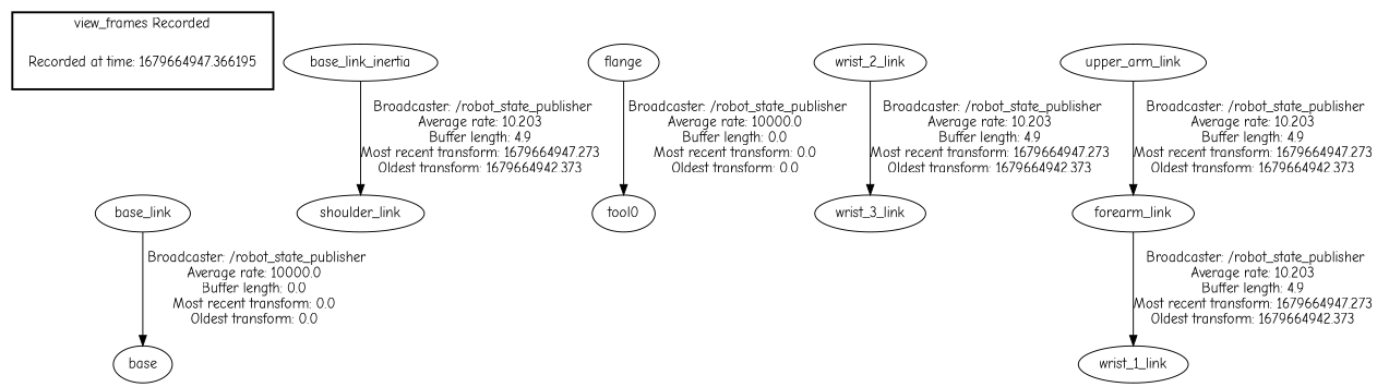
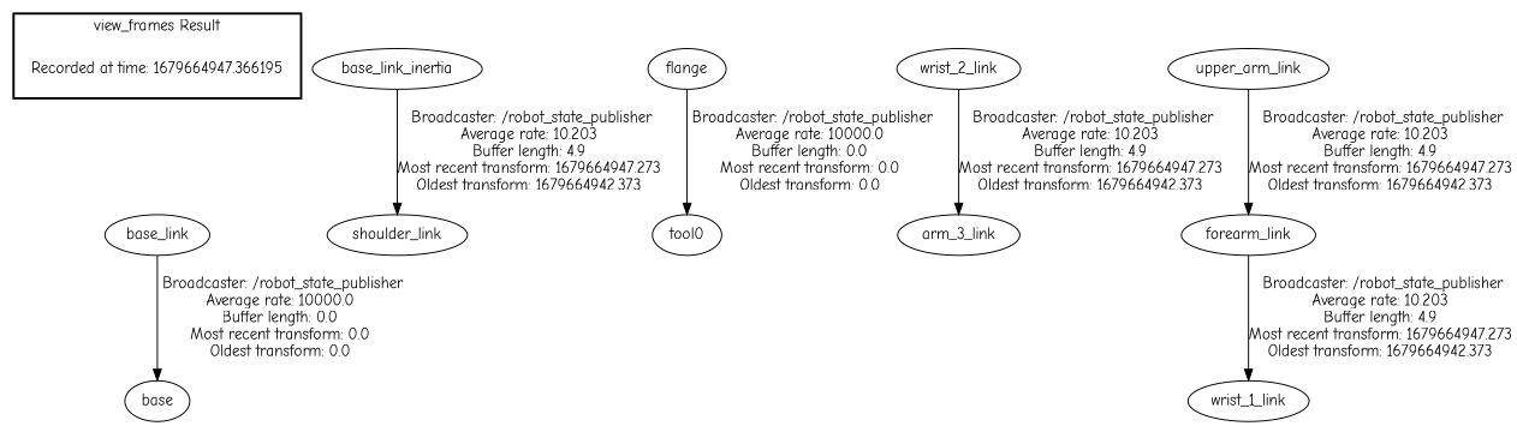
  digraph {
    fontname="Comic Neue"
    node [fontname="Comic Neue"]
    edge [fontname="Comic Neue"]
    "Recorded at time: 1679664947.366195" [shape=plaintext]
    base_link
    base
    base_link_inertia
    shoulder_link
    flange
    tool0
    wrist_2_link
-   wrist_3_link
+   wrist_3_link [label=arm_3_link]
    upper_arm_link
    forearm_link
    wrist_1_link
    subgraph cluster_1 {
      color=black
-     label="view_frames Recorded"
+     label="view_frames Result"
      style=bold
      "Recorded at time: 1679664947.366195"
    }
    "Recorded at time: 1679664947.366195" -> base_link [style=invis]
    base_link -> base [label=" Broadcaster: /robot_state_publisher\nAverage rate: 10000.0\nBuffer length: 0.0\nMost recent transform: 0.0\nOldest transform: 0.0\n"]
    base_link_inertia -> shoulder_link [label=" Broadcaster: /robot_state_publisher\nAverage rate: 10.203\nBuffer length: 4.9\nMost recent transform: 1679664947.273\nOldest transform: 1679664942.373\n"]
    flange -> tool0 [label=" Broadcaster: /robot_state_publisher\nAverage rate: 10000.0\nBuffer length: 0.0\nMost recent transform: 0.0\nOldest transform: 0.0\n"]
    wrist_2_link -> wrist_3_link [label=" Broadcaster: /robot_state_publisher\nAverage rate: 10.203\nBuffer length: 4.9\nMost recent transform: 1679664947.273\nOldest transform: 1679664942.373\n"]
    upper_arm_link -> forearm_link [label=" Broadcaster: /robot_state_publisher\nAverage rate: 10.203\nBuffer length: 4.9\nMost recent transform: 1679664947.273\nOldest transform: 1679664942.373\n"]
    forearm_link -> wrist_1_link [label=" Broadcaster: /robot_state_publisher\nAverage rate: 10.203\nBuffer length: 4.9\nMost recent transform: 1679664947.273\nOldest transform: 1679664942.373\n"]
  }
